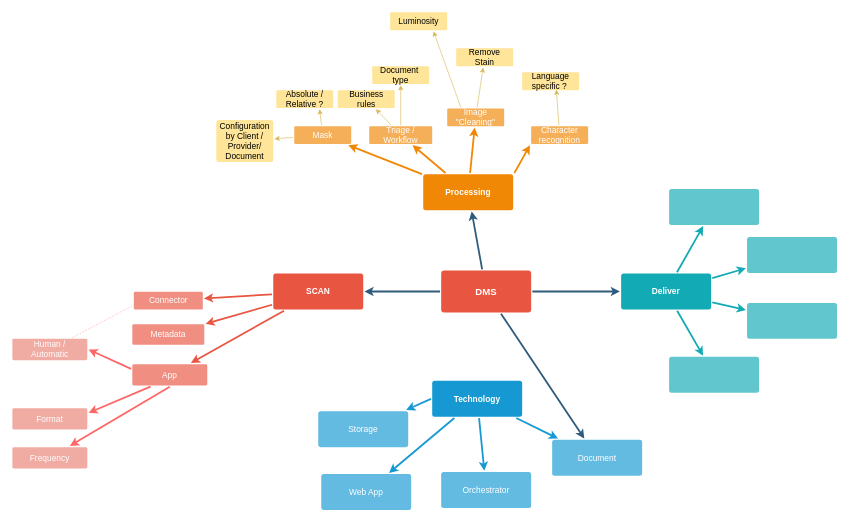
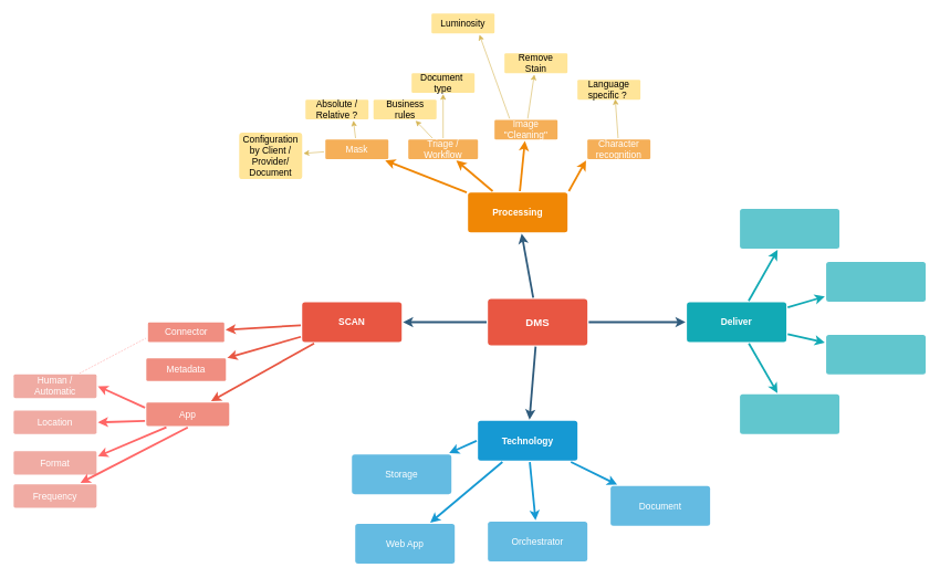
  <mxCell id="0" />
  <mxCell id="1" parent="0" />
  <mxCell id="2" value="" style="edgeStyle=none;rounded=0;jumpStyle=none;html=1;shadow=0;labelBackgroundColor=none;startArrow=none;startFill=0;endArrow=classic;endFill=1;jettySize=auto;orthogonalLoop=1;strokeColor=#2F5B7C;strokeWidth=3;fontFamily=Helvetica;fontSize=16;fontColor=#23445D;spacing=5;" parent="1" source="6" target="21" edge="1"><mxGeometry relative="1" as="geometry" /></mxCell>
  <mxCell id="3" value="" style="edgeStyle=none;rounded=0;jumpStyle=none;html=1;shadow=0;labelBackgroundColor=none;startArrow=none;startFill=0;endArrow=classic;endFill=1;jettySize=auto;orthogonalLoop=1;strokeColor=#2F5B7C;strokeWidth=3;fontFamily=Helvetica;fontSize=16;fontColor=#23445D;spacing=5;" parent="1" source="6" target="34" edge="1"><mxGeometry relative="1" as="geometry" /></mxCell>
- <mxCell id="4" value="" style="edgeStyle=none;rounded=0;jumpStyle=none;html=1;shadow=0;labelBackgroundColor=none;startArrow=none;startFill=0;endArrow=classic;endFill=1;jettySize=auto;orthogonalLoop=1;strokeColor=#2F5B7C;strokeWidth=3;fontFamily=Helvetica;fontSize=16;fontColor=#23445D;spacing=5;" parent="1" source="6" target="18" edge="1"><mxGeometry relative="1" as="geometry" /></mxCell>
+ <mxCell id="4" value="" style="edgeStyle=none;rounded=0;jumpStyle=none;html=1;shadow=0;labelBackgroundColor=none;startArrow=none;startFill=0;endArrow=classic;endFill=1;jettySize=auto;orthogonalLoop=1;strokeColor=#2F5B7C;strokeWidth=3;fontFamily=Helvetica;fontSize=16;fontColor=#23445D;spacing=5;" parent="1" source="6" target="17" edge="1"><mxGeometry relative="1" as="geometry" /></mxCell>
  <mxCell id="5" value="" style="edgeStyle=none;rounded=0;jumpStyle=none;html=1;shadow=0;labelBackgroundColor=none;startArrow=none;startFill=0;endArrow=classic;endFill=1;jettySize=auto;orthogonalLoop=1;strokeColor=#2F5B7C;strokeWidth=3;fontFamily=Helvetica;fontSize=16;fontColor=#23445D;spacing=5;" parent="1" source="6" target="10" edge="1"><mxGeometry relative="1" as="geometry" /></mxCell>
  <mxCell id="6" value="DMS" style="rounded=1;whiteSpace=wrap;html=1;shadow=0;labelBackgroundColor=none;strokeColor=none;strokeWidth=3;fillColor=#e85642;fontFamily=Helvetica;fontSize=16;fontColor=#FFFFFF;align=center;fontStyle=1;spacing=5;arcSize=7;perimeterSpacing=2;" parent="1" vertex="1"><mxGeometry x="735" y="450.5" width="150" height="70" as="geometry" /></mxCell>
  <mxCell id="7" value="" style="edgeStyle=none;rounded=1;jumpStyle=none;html=1;shadow=0;labelBackgroundColor=none;startArrow=none;startFill=0;jettySize=auto;orthogonalLoop=1;strokeColor=#E85642;strokeWidth=3;fontFamily=Helvetica;fontSize=14;fontColor=#FFFFFF;spacing=5;fontStyle=1;fillColor=#b0e3e6;" parent="1" source="10" target="13" edge="1"><mxGeometry relative="1" as="geometry" /></mxCell>
  <mxCell id="8" value="" style="edgeStyle=none;rounded=1;jumpStyle=none;html=1;shadow=0;labelBackgroundColor=none;startArrow=none;startFill=0;jettySize=auto;orthogonalLoop=1;strokeColor=#E85642;strokeWidth=3;fontFamily=Helvetica;fontSize=14;fontColor=#FFFFFF;spacing=5;fontStyle=1;fillColor=#b0e3e6;" parent="1" source="10" target="12" edge="1"><mxGeometry relative="1" as="geometry" /></mxCell>
  <mxCell id="9" value="" style="edgeStyle=none;rounded=1;jumpStyle=none;html=1;shadow=0;labelBackgroundColor=none;startArrow=none;startFill=0;jettySize=auto;orthogonalLoop=1;strokeColor=#E85642;strokeWidth=3;fontFamily=Helvetica;fontSize=14;fontColor=#FFFFFF;spacing=5;fontStyle=1;fillColor=#b0e3e6;" parent="1" source="10" target="11" edge="1"><mxGeometry relative="1" as="geometry" /></mxCell>
  <mxCell id="10" value="SCAN" style="rounded=1;whiteSpace=wrap;html=1;shadow=0;labelBackgroundColor=none;strokeColor=none;strokeWidth=3;fillColor=#e85642;fontFamily=Helvetica;fontSize=14;fontColor=#FFFFFF;align=center;spacing=5;fontStyle=1;arcSize=7;perimeterSpacing=2;" parent="1" vertex="1"><mxGeometry x="455" y="455.5" width="150" height="60" as="geometry" /></mxCell>
  <mxCell id="11" value="App" style="rounded=1;whiteSpace=wrap;html=1;shadow=0;labelBackgroundColor=none;strokeColor=none;strokeWidth=3;fillColor=#f08e81;fontFamily=Helvetica;fontSize=14;fontColor=#FFFFFF;align=center;spacing=5;fontStyle=0;arcSize=7;perimeterSpacing=2;" parent="1" vertex="1"><mxGeometry x="220" y="606.75" width="125" height="35.5" as="geometry" /></mxCell>
  <mxCell id="12" value="Metadata" style="rounded=1;whiteSpace=wrap;html=1;shadow=0;labelBackgroundColor=none;strokeColor=none;strokeWidth=3;fillColor=#f08e81;fontFamily=Helvetica;fontSize=14;fontColor=#FFFFFF;align=center;spacing=5;fontStyle=0;arcSize=7;perimeterSpacing=2;" parent="1" vertex="1"><mxGeometry x="220" y="540" width="120" height="34.5" as="geometry" /></mxCell>
  <mxCell id="13" value="Connector" style="rounded=1;whiteSpace=wrap;html=1;shadow=0;labelBackgroundColor=none;strokeColor=none;strokeWidth=3;fillColor=#f08e81;fontFamily=Helvetica;fontSize=14;fontColor=#FFFFFF;align=center;spacing=5;fontStyle=0;arcSize=7;perimeterSpacing=2;" parent="1" vertex="1"><mxGeometry x="222.5" y="486" width="115" height="29.5" as="geometry" /></mxCell>
  <mxCell id="14" value="" style="edgeStyle=none;rounded=0;jumpStyle=none;html=1;shadow=0;labelBackgroundColor=none;startArrow=none;startFill=0;endArrow=classic;endFill=1;jettySize=auto;orthogonalLoop=1;strokeColor=#1699D3;strokeWidth=3;fontFamily=Helvetica;fontSize=14;fontColor=#FFFFFF;spacing=5;" parent="1" source="17" target="20" edge="1"><mxGeometry relative="1" as="geometry" /></mxCell>
  <mxCell id="15" value="" style="edgeStyle=none;rounded=0;jumpStyle=none;html=1;shadow=0;labelBackgroundColor=none;startArrow=none;startFill=0;endArrow=classic;endFill=1;jettySize=auto;orthogonalLoop=1;strokeColor=#1699D3;strokeWidth=3;fontFamily=Helvetica;fontSize=14;fontColor=#FFFFFF;spacing=5;" parent="1" source="17" target="19" edge="1"><mxGeometry relative="1" as="geometry" /></mxCell>
  <mxCell id="16" value="" style="edgeStyle=none;rounded=0;jumpStyle=none;html=1;shadow=0;labelBackgroundColor=none;startArrow=none;startFill=0;endArrow=classic;endFill=1;jettySize=auto;orthogonalLoop=1;strokeColor=#1699D3;strokeWidth=3;fontFamily=Helvetica;fontSize=14;fontColor=#FFFFFF;spacing=5;" parent="1" source="17" target="18" edge="1"><mxGeometry relative="1" as="geometry" /></mxCell>
  <mxCell id="17" value="Technology" style="rounded=1;whiteSpace=wrap;html=1;shadow=0;labelBackgroundColor=none;strokeColor=none;strokeWidth=3;fillColor=#1699d3;fontFamily=Helvetica;fontSize=14;fontColor=#FFFFFF;align=center;spacing=5;fontStyle=1;arcSize=7;perimeterSpacing=2;" parent="1" vertex="1"><mxGeometry x="720" y="634.5" width="150" height="60" as="geometry" /></mxCell>
  <mxCell id="18" value="Document" style="rounded=1;whiteSpace=wrap;html=1;shadow=0;labelBackgroundColor=none;strokeColor=none;strokeWidth=3;fillColor=#64bbe2;fontFamily=Helvetica;fontSize=14;fontColor=#FFFFFF;align=center;spacing=5;arcSize=7;perimeterSpacing=2;" parent="1" vertex="1"><mxGeometry x="920" y="732.75" width="150" height="60" as="geometry" /></mxCell>
  <mxCell id="19" value="Orchestrator" style="rounded=1;whiteSpace=wrap;html=1;shadow=0;labelBackgroundColor=none;strokeColor=none;strokeWidth=3;fillColor=#64bbe2;fontFamily=Helvetica;fontSize=14;fontColor=#FFFFFF;align=center;spacing=5;arcSize=7;perimeterSpacing=2;" parent="1" vertex="1"><mxGeometry x="735" y="786.5" width="150" height="60" as="geometry" /></mxCell>
  <mxCell id="20" value="Web App" style="rounded=1;whiteSpace=wrap;html=1;shadow=0;labelBackgroundColor=none;strokeColor=none;strokeWidth=3;fillColor=#64bbe2;fontFamily=Helvetica;fontSize=14;fontColor=#FFFFFF;align=center;spacing=5;arcSize=7;perimeterSpacing=2;" parent="1" vertex="1"><mxGeometry x="535" y="790" width="150" height="60" as="geometry" /></mxCell>
  <mxCell id="21" value="Processing" style="rounded=1;whiteSpace=wrap;html=1;shadow=0;labelBackgroundColor=none;strokeColor=none;strokeWidth=3;fillColor=#F08705;fontFamily=Helvetica;fontSize=14;fontColor=#FFFFFF;align=center;spacing=5;fontStyle=1;arcSize=7;perimeterSpacing=2;" parent="1" vertex="1"><mxGeometry x="705" y="290" width="150" height="60" as="geometry" /></mxCell>
  <mxCell id="22" style="edgeStyle=none;rounded=0;orthogonalLoop=1;jettySize=auto;html=1;strokeColor=#d6b656;fontColor=#000000;fillColor=#fff2cc;entryX=0.75;entryY=1;entryDx=0;entryDy=0;exitX=0.25;exitY=0;exitDx=0;exitDy=0;" edge="1" parent="1" source="24" target="58"><mxGeometry relative="1" as="geometry"><mxPoint x="792.5" y="140" as="targetPoint" /></mxGeometry></mxCell>
  <mxCell id="23" style="edgeStyle=none;rounded=0;orthogonalLoop=1;jettySize=auto;html=1;strokeColor=#d6b656;fontColor=#000000;fillColor=#fff2cc;" edge="1" parent="1" source="24" target="59"><mxGeometry relative="1" as="geometry" /></mxCell>
  <mxCell id="24" value="Image &quot;Cleaning&quot;" style="rounded=1;whiteSpace=wrap;html=1;shadow=0;labelBackgroundColor=none;strokeColor=none;strokeWidth=3;fillColor=#f5af58;fontFamily=Helvetica;fontSize=14;fontColor=#FFFFFF;align=center;spacing=5;arcSize=7;perimeterSpacing=2;" parent="1" vertex="1"><mxGeometry x="745" y="180.5" width="95" height="29.5" as="geometry" /></mxCell>
  <mxCell id="25" value="" style="edgeStyle=none;rounded=0;jumpStyle=none;html=1;shadow=0;labelBackgroundColor=none;startArrow=none;startFill=0;endArrow=classic;endFill=1;jettySize=auto;orthogonalLoop=1;strokeColor=#F08705;strokeWidth=3;fontFamily=Helvetica;fontSize=14;fontColor=#FFFFFF;spacing=5;" parent="1" source="21" target="24" edge="1"><mxGeometry relative="1" as="geometry" /></mxCell>
  <mxCell id="26" style="edgeStyle=none;rounded=0;orthogonalLoop=1;jettySize=auto;html=1;strokeColor=#d6b656;fontColor=#000000;fillColor=#fff2cc;" edge="1" parent="1" source="28" target="56"><mxGeometry relative="1" as="geometry" /></mxCell>
  <mxCell id="27" style="edgeStyle=none;rounded=0;orthogonalLoop=1;jettySize=auto;html=1;strokeColor=#d6b656;fontColor=#000000;fillColor=#fff2cc;" edge="1" parent="1" source="28" target="57"><mxGeometry relative="1" as="geometry" /></mxCell>
  <mxCell id="28" value="Triage / Workflow" style="rounded=1;whiteSpace=wrap;html=1;shadow=0;labelBackgroundColor=none;strokeColor=none;strokeWidth=3;fillColor=#f5af58;fontFamily=Helvetica;fontSize=14;fontColor=#FFFFFF;align=center;spacing=5;arcSize=7;perimeterSpacing=2;" parent="1" vertex="1"><mxGeometry x="615" y="210" width="105" height="29.5" as="geometry" /></mxCell>
  <mxCell id="29" value="" style="edgeStyle=none;rounded=0;jumpStyle=none;html=1;shadow=0;labelBackgroundColor=none;startArrow=none;startFill=0;endArrow=classic;endFill=1;jettySize=auto;orthogonalLoop=1;strokeColor=#F08705;strokeWidth=3;fontFamily=Helvetica;fontSize=14;fontColor=#FFFFFF;spacing=5;" parent="1" source="21" target="28" edge="1"><mxGeometry relative="1" as="geometry" /></mxCell>
  <mxCell id="30" style="rounded=0;orthogonalLoop=1;jettySize=auto;html=1;strokeColor=#d6b656;fontColor=#000000;entryX=0.75;entryY=1;entryDx=0;entryDy=0;fillColor=#fff2cc;" edge="1" parent="1" source="32" target="55"><mxGeometry relative="1" as="geometry"><mxPoint x="410" y="190" as="targetPoint" /></mxGeometry></mxCell>
  <mxCell id="31" style="edgeStyle=none;rounded=0;orthogonalLoop=1;jettySize=auto;html=1;strokeColor=#d6b656;fontColor=#000000;fillColor=#fff2cc;" edge="1" parent="1" source="32" target="60"><mxGeometry relative="1" as="geometry" /></mxCell>
  <mxCell id="32" value="Mask" style="rounded=1;whiteSpace=wrap;html=1;shadow=0;labelBackgroundColor=none;strokeColor=none;strokeWidth=3;fillColor=#f5af58;fontFamily=Helvetica;fontSize=14;fontColor=#FFFFFF;align=center;spacing=5;arcSize=7;perimeterSpacing=2;" parent="1" vertex="1"><mxGeometry x="490" y="210" width="95" height="29.5" as="geometry" /></mxCell>
  <mxCell id="33" value="" style="edgeStyle=none;rounded=0;jumpStyle=none;html=1;shadow=0;labelBackgroundColor=none;startArrow=none;startFill=0;endArrow=classic;endFill=1;jettySize=auto;orthogonalLoop=1;strokeColor=#F08705;strokeWidth=3;fontFamily=Helvetica;fontSize=14;fontColor=#FFFFFF;spacing=5;" parent="1" source="21" target="32" edge="1"><mxGeometry relative="1" as="geometry" /></mxCell>
  <mxCell id="34" value="Deliver" style="rounded=1;whiteSpace=wrap;html=1;shadow=0;labelBackgroundColor=none;strokeColor=none;strokeWidth=3;fillColor=#12aab5;fontFamily=Helvetica;fontSize=14;fontColor=#FFFFFF;align=center;spacing=5;fontStyle=1;arcSize=7;perimeterSpacing=2;" parent="1" vertex="1"><mxGeometry x="1035" y="455.5" width="150" height="60" as="geometry" /></mxCell>
  <mxCell id="35" value="" style="rounded=1;whiteSpace=wrap;html=1;shadow=0;labelBackgroundColor=none;strokeColor=none;strokeWidth=3;fillColor=#61c6ce;fontFamily=Helvetica;fontSize=14;fontColor=#FFFFFF;align=center;spacing=5;fontStyle=0;arcSize=7;perimeterSpacing=2;" parent="1" vertex="1"><mxGeometry x="1115" y="594.5" width="150" height="60" as="geometry" /></mxCell>
  <mxCell id="36" value="" style="edgeStyle=none;rounded=1;jumpStyle=none;html=1;shadow=0;labelBackgroundColor=none;startArrow=none;startFill=0;jettySize=auto;orthogonalLoop=1;strokeColor=#12AAB5;strokeWidth=3;fontFamily=Helvetica;fontSize=14;fontColor=#FFFFFF;spacing=5;fontStyle=1;fillColor=#b0e3e6;" parent="1" source="34" target="35" edge="1"><mxGeometry relative="1" as="geometry" /></mxCell>
  <mxCell id="37" value="" style="rounded=1;whiteSpace=wrap;html=1;shadow=0;labelBackgroundColor=none;strokeColor=none;strokeWidth=3;fillColor=#61c6ce;fontFamily=Helvetica;fontSize=14;fontColor=#FFFFFF;align=center;spacing=5;fontStyle=0;arcSize=7;perimeterSpacing=2;" parent="1" vertex="1"><mxGeometry x="1245" y="504.5" width="150" height="60" as="geometry" /></mxCell>
  <mxCell id="38" value="" style="edgeStyle=none;rounded=1;jumpStyle=none;html=1;shadow=0;labelBackgroundColor=none;startArrow=none;startFill=0;jettySize=auto;orthogonalLoop=1;strokeColor=#12AAB5;strokeWidth=3;fontFamily=Helvetica;fontSize=14;fontColor=#FFFFFF;spacing=5;fontStyle=1;fillColor=#b0e3e6;" parent="1" source="34" target="37" edge="1"><mxGeometry relative="1" as="geometry" /></mxCell>
  <mxCell id="39" value="" style="rounded=1;whiteSpace=wrap;html=1;shadow=0;labelBackgroundColor=none;strokeColor=none;strokeWidth=3;fillColor=#61c6ce;fontFamily=Helvetica;fontSize=14;fontColor=#FFFFFF;align=center;spacing=5;fontStyle=0;arcSize=7;perimeterSpacing=2;" parent="1" vertex="1"><mxGeometry x="1245" y="394.5" width="150" height="60" as="geometry" /></mxCell>
  <mxCell id="40" value="" style="edgeStyle=none;rounded=1;jumpStyle=none;html=1;shadow=0;labelBackgroundColor=none;startArrow=none;startFill=0;jettySize=auto;orthogonalLoop=1;strokeColor=#12AAB5;strokeWidth=3;fontFamily=Helvetica;fontSize=14;fontColor=#FFFFFF;spacing=5;fontStyle=1;fillColor=#b0e3e6;" parent="1" source="34" target="39" edge="1"><mxGeometry relative="1" as="geometry" /></mxCell>
  <mxCell id="41" value="" style="rounded=1;whiteSpace=wrap;html=1;shadow=0;labelBackgroundColor=none;strokeColor=none;strokeWidth=3;fillColor=#61c6ce;fontFamily=Helvetica;fontSize=14;fontColor=#FFFFFF;align=center;spacing=5;fontStyle=0;arcSize=7;perimeterSpacing=2;" parent="1" vertex="1"><mxGeometry x="1115" y="314.5" width="150" height="60" as="geometry" /></mxCell>
  <mxCell id="42" value="" style="edgeStyle=none;rounded=1;jumpStyle=none;html=1;shadow=0;labelBackgroundColor=none;startArrow=none;startFill=0;jettySize=auto;orthogonalLoop=1;strokeColor=#12AAB5;strokeWidth=3;fontFamily=Helvetica;fontSize=14;fontColor=#FFFFFF;spacing=5;fontStyle=1;fillColor=#b0e3e6;" parent="1" source="34" target="41" edge="1"><mxGeometry relative="1" as="geometry" /></mxCell>
  <mxCell id="43" value="Format" style="rounded=1;whiteSpace=wrap;html=1;shadow=0;labelBackgroundColor=none;strokeColor=none;strokeWidth=3;fillColor=#F0ABA3;fontFamily=Helvetica;fontSize=14;fontColor=#FFFFFF;align=center;spacing=5;fontStyle=0;arcSize=7;perimeterSpacing=2;" vertex="1" parent="1"><mxGeometry x="20" y="680" width="125" height="35.5" as="geometry" /></mxCell>
  <mxCell id="44" value="" style="edgeStyle=none;rounded=1;jumpStyle=none;html=1;shadow=0;labelBackgroundColor=none;startArrow=none;startFill=0;jettySize=auto;orthogonalLoop=1;strokeColor=#FF6666;strokeWidth=3;fontFamily=Helvetica;fontSize=14;fontColor=#FFFFFF;spacing=5;fontStyle=1;fillColor=#b0e3e6;exitX=0.25;exitY=1;exitDx=0;exitDy=0;entryX=1;entryY=0.25;entryDx=0;entryDy=0;" edge="1" parent="1" source="11" target="43"><mxGeometry relative="1" as="geometry"><mxPoint x="337.728" y="610" as="sourcePoint" /><mxPoint x="254.004" y="665" as="targetPoint" /></mxGeometry></mxCell>
+ <mxCell id="45" value="Location" style="rounded=1;whiteSpace=wrap;html=1;shadow=0;labelBackgroundColor=none;strokeColor=none;strokeWidth=3;fillColor=#F0ABA3;fontFamily=Helvetica;fontSize=14;fontColor=#FFFFFF;align=center;spacing=5;fontStyle=0;arcSize=7;perimeterSpacing=2;" vertex="1" parent="1"><mxGeometry x="20" y="619" width="125" height="35.5" as="geometry" /></mxCell>
  <mxCell id="46" value="" style="edgeStyle=none;rounded=1;jumpStyle=none;html=1;shadow=0;labelBackgroundColor=none;startArrow=none;startFill=0;jettySize=auto;orthogonalLoop=1;strokeColor=#FF6666;strokeWidth=3;fontFamily=Helvetica;fontSize=14;fontColor=#FFFFFF;spacing=5;fontStyle=1;fillColor=#b0e3e6;exitX=0;exitY=0.25;exitDx=0;exitDy=0;entryX=1;entryY=0.5;entryDx=0;entryDy=0;" edge="1" parent="1" source="11" target="48"><mxGeometry relative="1" as="geometry"><mxPoint x="254" y="576.51" as="sourcePoint" /><mxPoint x="178.804" y="654.502" as="targetPoint" /></mxGeometry></mxCell>
  <mxCell id="47" style="edgeStyle=none;rounded=0;orthogonalLoop=1;jettySize=auto;html=1;entryX=0;entryY=0.75;entryDx=0;entryDy=0;strokeColor=#FF6666;fontColor=#000000;dashed=1;dashPattern=1 2;endArrow=none;endFill=0;" edge="1" parent="1" source="48" target="13"><mxGeometry relative="1" as="geometry" /></mxCell>
  <mxCell id="48" value="Human / Automatic" style="rounded=1;whiteSpace=wrap;html=1;shadow=0;labelBackgroundColor=none;strokeColor=none;strokeWidth=3;fillColor=#F0ABA3;fontFamily=Helvetica;fontSize=14;fontColor=#FFFFFF;align=center;spacing=5;fontStyle=0;arcSize=7;perimeterSpacing=2;" vertex="1" parent="1"><mxGeometry x="20" y="564.5" width="125" height="35.5" as="geometry" /></mxCell>
- <mxCell id="50" value="Frequency" style="rounded=1;whiteSpace=wrap;html=1;shadow=0;labelBackgroundColor=none;strokeColor=none;strokeWidth=3;fillColor=#F0ABA3;fontFamily=Helvetica;fontSize=14;fontColor=#FFFFFF;align=center;spacing=5;fontStyle=0;arcSize=7;perimeterSpacing=2;" vertex="1" parent="1"><mxGeometry x="20" y="745" width="125" height="35.5" as="geometry" /></mxCell>
+ <mxCell id="49" value="" style="edgeStyle=none;rounded=1;jumpStyle=none;html=1;shadow=0;labelBackgroundColor=none;startArrow=none;startFill=0;jettySize=auto;orthogonalLoop=1;strokeColor=#FF6666;strokeWidth=3;fontFamily=Helvetica;fontSize=14;fontColor=#FFFFFF;spacing=5;fontStyle=1;fillColor=#b0e3e6;exitX=0;exitY=0.75;exitDx=0;exitDy=0;entryX=1;entryY=0.5;entryDx=0;entryDy=0;" edge="1" parent="1" source="11" target="45"><mxGeometry relative="1" as="geometry"><mxPoint x="313" y="602.25" as="sourcePoint" /><mxPoint x="174.75" y="662.5" as="targetPoint" /></mxGeometry></mxCell>
+ <mxCell id="50" value="Frequency" style="rounded=1;whiteSpace=wrap;html=1;shadow=0;labelBackgroundColor=none;strokeColor=none;strokeWidth=3;fillColor=#F0ABA3;fontFamily=Helvetica;fontSize=14;fontColor=#FFFFFF;align=center;spacing=5;fontStyle=0;arcSize=7;perimeterSpacing=2;" vertex="1" parent="1"><mxGeometry x="20" y="730" width="125" height="35.5" as="geometry" /></mxCell>
  <mxCell id="51" value="" style="edgeStyle=none;rounded=1;jumpStyle=none;html=1;shadow=0;labelBackgroundColor=none;startArrow=none;startFill=0;jettySize=auto;orthogonalLoop=1;strokeColor=#FF6666;strokeWidth=3;fontFamily=Helvetica;fontSize=14;fontColor=#FFFFFF;spacing=5;fontStyle=1;fillColor=#b0e3e6;exitX=0.5;exitY=1;exitDx=0;exitDy=0;" edge="1" parent="1" source="11" target="50"><mxGeometry relative="1" as="geometry"><mxPoint x="260.25" y="654.25" as="sourcePoint" /><mxPoint x="270.054" y="699.992" as="targetPoint" /></mxGeometry></mxCell>
  <mxCell id="52" style="edgeStyle=none;rounded=0;orthogonalLoop=1;jettySize=auto;html=1;entryX=0.596;entryY=0.912;entryDx=0;entryDy=0;entryPerimeter=0;endArrow=classic;strokeColor=#d6b656;fontColor=#000000;fillColor=#fff2cc;" edge="1" parent="1" source="53" target="61"><mxGeometry relative="1" as="geometry" /></mxCell>
  <mxCell id="53" value="Character recognition" style="rounded=1;whiteSpace=wrap;html=1;shadow=0;labelBackgroundColor=none;strokeColor=none;strokeWidth=3;fillColor=#f5af58;fontFamily=Helvetica;fontSize=14;fontColor=#FFFFFF;align=center;spacing=5;arcSize=7;perimeterSpacing=2;" vertex="1" parent="1"><mxGeometry x="885" y="210" width="95" height="29.5" as="geometry" /></mxCell>
  <mxCell id="54" value="" style="edgeStyle=none;rounded=0;jumpStyle=none;html=1;shadow=0;labelBackgroundColor=none;startArrow=none;startFill=0;endArrow=classic;endFill=1;jettySize=auto;orthogonalLoop=1;strokeColor=#F08705;strokeWidth=3;fontFamily=Helvetica;fontSize=14;fontColor=#FFFFFF;spacing=5;exitX=1;exitY=0;exitDx=0;exitDy=0;entryX=0;entryY=1;entryDx=0;entryDy=0;" edge="1" parent="1" source="21" target="53"><mxGeometry relative="1" as="geometry"><mxPoint x="763.262" y="272.5" as="sourcePoint" /><mxPoint x="785.09" y="251.5" as="targetPoint" /></mxGeometry></mxCell>
  <mxCell id="55" value="Absolute / Relative ?" style="rounded=1;whiteSpace=wrap;html=1;shadow=0;labelBackgroundColor=none;strokeColor=none;strokeWidth=3;fillColor=#FFE599;fontFamily=Helvetica;fontSize=14;fontColor=#000000;align=center;spacing=5;arcSize=7;perimeterSpacing=2;" vertex="1" parent="1"><mxGeometry x="460" y="150" width="95" height="29.5" as="geometry" /></mxCell>
  <mxCell id="56" value="Business rules" style="rounded=1;whiteSpace=wrap;html=1;shadow=0;labelBackgroundColor=none;strokeColor=none;strokeWidth=3;fillColor=#FFE599;fontFamily=Helvetica;fontSize=14;fontColor=#000000;align=center;spacing=5;arcSize=7;perimeterSpacing=2;" vertex="1" parent="1"><mxGeometry x="562.5" y="150" width="95" height="29.5" as="geometry" /></mxCell>
  <mxCell id="57" value="Document&amp;nbsp;&lt;br&gt;type" style="rounded=1;whiteSpace=wrap;html=1;shadow=0;labelBackgroundColor=none;strokeColor=none;strokeWidth=3;fillColor=#FFE599;fontFamily=Helvetica;fontSize=14;fontColor=#000000;align=center;spacing=5;arcSize=7;perimeterSpacing=2;" vertex="1" parent="1"><mxGeometry x="620" y="110" width="95" height="29.5" as="geometry" /></mxCell>
  <mxCell id="58" value="Luminosity" style="rounded=1;whiteSpace=wrap;html=1;shadow=0;labelBackgroundColor=none;strokeColor=none;strokeWidth=3;fillColor=#FFE599;fontFamily=Helvetica;fontSize=14;fontColor=#000000;align=center;spacing=5;arcSize=7;perimeterSpacing=2;" vertex="1" parent="1"><mxGeometry x="650" y="20" width="95" height="30" as="geometry" /></mxCell>
  <mxCell id="59" value="Remove Stain" style="rounded=1;whiteSpace=wrap;html=1;shadow=0;labelBackgroundColor=none;strokeColor=none;strokeWidth=3;fillColor=#FFE599;fontFamily=Helvetica;fontSize=14;fontColor=#000000;align=center;spacing=5;arcSize=7;perimeterSpacing=2;" vertex="1" parent="1"><mxGeometry x="760" y="80" width="95" height="30" as="geometry" /></mxCell>
  <mxCell id="60" value="Configuration by Client / Provider/ Document" style="rounded=1;whiteSpace=wrap;html=1;shadow=0;labelBackgroundColor=none;strokeColor=none;strokeWidth=3;fillColor=#FFE599;fontFamily=Helvetica;fontSize=14;fontColor=#000000;align=center;spacing=5;arcSize=7;perimeterSpacing=2;" vertex="1" parent="1"><mxGeometry x="360" y="199.75" width="95" height="70" as="geometry" /></mxCell>
  <mxCell id="61" value="Language specific ?&amp;nbsp;" style="rounded=1;whiteSpace=wrap;html=1;shadow=0;labelBackgroundColor=none;strokeColor=none;strokeWidth=3;fillColor=#FFE599;fontFamily=Helvetica;fontSize=14;fontColor=#000000;align=center;spacing=5;arcSize=7;perimeterSpacing=2;" vertex="1" parent="1"><mxGeometry x="870" y="120" width="95" height="30" as="geometry" /></mxCell>
  <mxCell id="62" value="" style="edgeStyle=none;rounded=0;jumpStyle=none;html=1;shadow=0;labelBackgroundColor=none;startArrow=none;startFill=0;endArrow=classic;endFill=1;jettySize=auto;orthogonalLoop=1;strokeColor=#1699D3;strokeWidth=3;fontFamily=Helvetica;fontSize=14;fontColor=#FFFFFF;spacing=5;exitX=0;exitY=0.5;exitDx=0;exitDy=0;" edge="1" parent="1" target="63" source="17"><mxGeometry relative="1" as="geometry"><mxPoint x="720" y="619" as="sourcePoint" /></mxGeometry></mxCell>
  <mxCell id="63" value="Storage" style="rounded=1;whiteSpace=wrap;html=1;shadow=0;labelBackgroundColor=none;strokeColor=none;strokeWidth=3;fillColor=#64bbe2;fontFamily=Helvetica;fontSize=14;fontColor=#FFFFFF;align=center;spacing=5;arcSize=7;perimeterSpacing=2;" vertex="1" parent="1"><mxGeometry x="530" y="685" width="150" height="60" as="geometry" /></mxCell>
